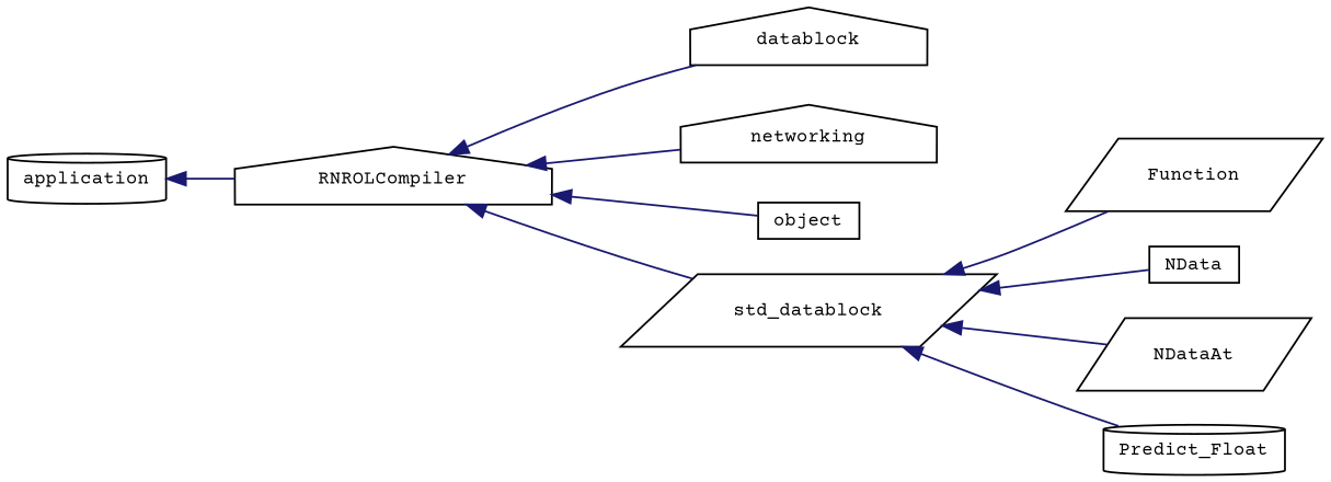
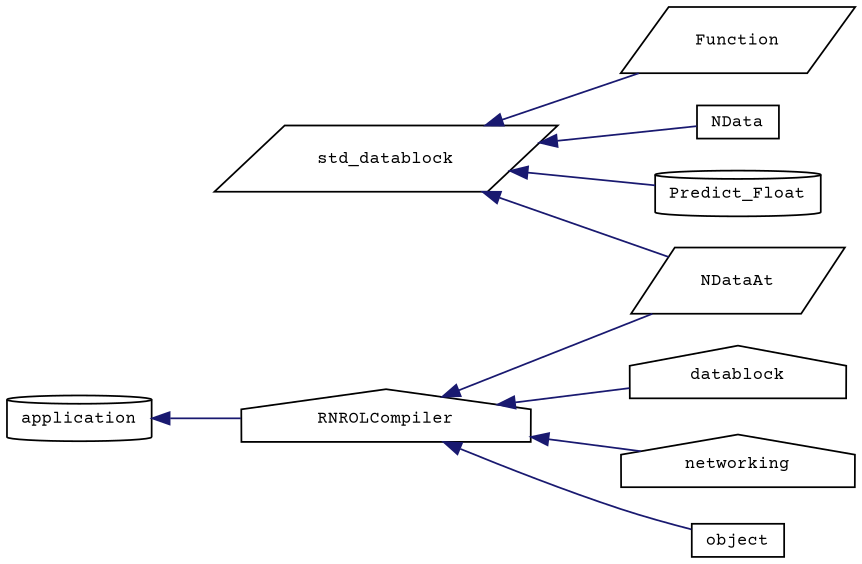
  digraph {
    fontname="Courier Prime"
    rankdir=LR
    node [color=black fillcolor=white fontname="Courier Prime" fontsize=10 shape=house style=filled]
    edge [color=midnightblue dir=back fontname="Courier Prime" fontsize=10 labelfontname=Helvetica labelfontsize=10 style=solid]
    n1 [height=0.2 label=RNROLCompiler width=0.4]
    n2 [height=0.2 label=datablock width=0.4]
    n3 [height=0.2 label=networking width=0.4]
    n4 [height=0.2 label=object shape=box width=0.4]
    n5 [height=0.2 label=std_datablock shape=parallelogram width=0.4]
    n6 [height=0.2 label=application shape=cylinder width=0.4]
    n7 [height=0.2 label=Function shape=parallelogram width=0.4]
    n8 [height=0.2 label=NData shape=box width=0.4]
    n9 [height=0.2 label=NDataAt shape=parallelogram width=0.4]
    n10 [height=0.2 label=Predict_Float shape=cylinder width=0.4]
    n1 -> n2
    n1 -> n3
    n1 -> n4
-   n1 -> n5
+   n1 -> n9
    n5 -> n7
    n5 -> n8
    n5 -> n9
    n5 -> n10
    n6 -> n1
  }
